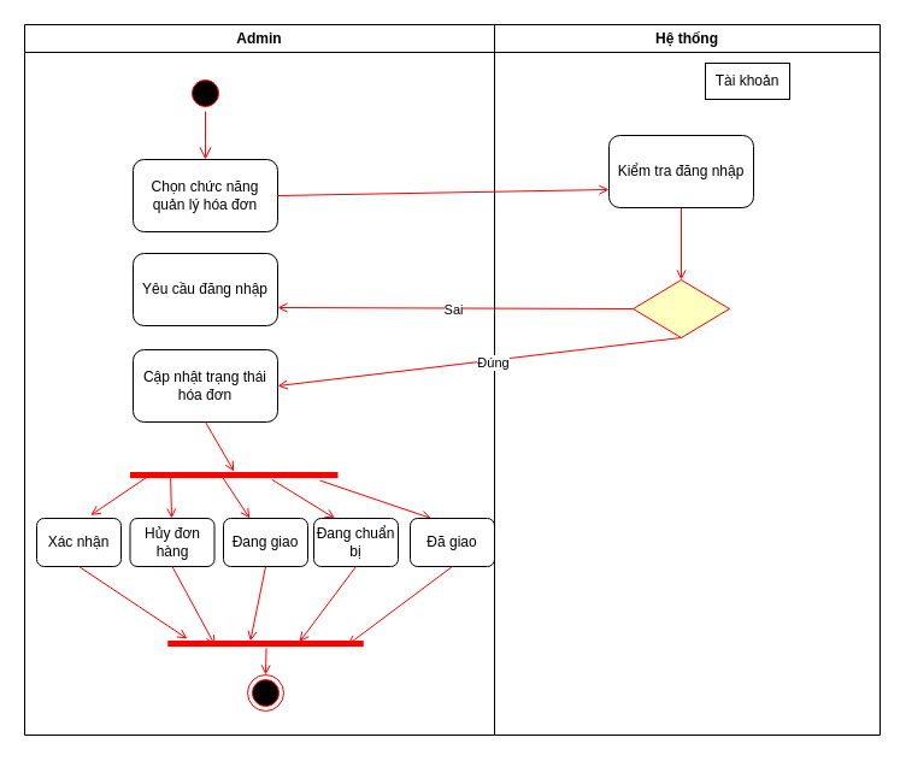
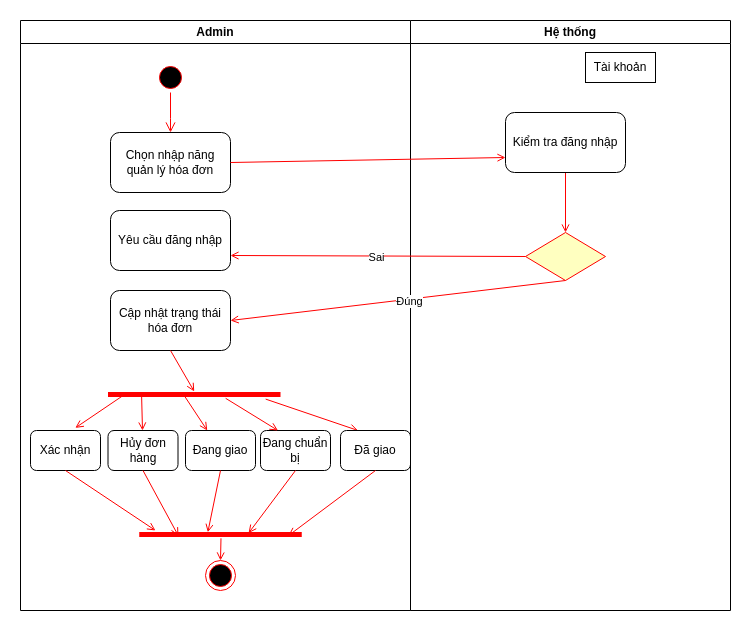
  <mxCell id="0" />
  <mxCell id="1" parent="0" />
  <mxCell id="2" value="Admin" style="swimlane;whiteSpace=wrap;fillColor=#FFFFFF;" parent="1" vertex="1"><mxGeometry x="20" y="20" width="390" height="590" as="geometry" /></mxCell>
  <mxCell id="3" value="" style="ellipse;shape=startState;fillColor=#000000;strokeColor=#ff0000;" parent="2" vertex="1"><mxGeometry x="135" y="42" width="30" height="30" as="geometry" /></mxCell>
  <mxCell id="4" value="" style="edgeStyle=elbowEdgeStyle;elbow=vertical;verticalAlign=bottom;endArrow=open;endSize=8;strokeColor=#FF0000;endFill=1;rounded=0;entryX=0.5;entryY=0;entryDx=0;entryDy=0;exitX=0.5;exitY=1;exitDx=0;exitDy=0;" parent="2" source="3" target="5" edge="1"><mxGeometry x="100" y="40" as="geometry"><mxPoint x="114.5" y="110" as="targetPoint" /><mxPoint x="115.5" y="72" as="sourcePoint" /><Array as="points"><mxPoint x="95" y="98" /></Array></mxGeometry></mxCell>
- <mxCell id="5" value="Chọn chức năng quản lý hóa đơn" style="rounded=1;whiteSpace=wrap;html=1;" parent="2" vertex="1"><mxGeometry x="90" y="112" width="120" height="60" as="geometry" /></mxCell>
+ <mxCell id="5" value="Chọn nhập năng quản lý hóa đơn" style="rounded=1;whiteSpace=wrap;html=1;" parent="2" vertex="1"><mxGeometry x="90" y="112" width="120" height="60" as="geometry" /></mxCell>
  <mxCell id="6" value="Yêu cầu đăng nhập" style="rounded=1;whiteSpace=wrap;html=1;" parent="2" vertex="1"><mxGeometry x="90" y="190" width="120" height="60" as="geometry" /></mxCell>
  <mxCell id="7" value="Cập nhật trạng thái hóa đơn" style="rounded=1;whiteSpace=wrap;html=1;" parent="2" vertex="1"><mxGeometry x="90" y="270" width="120" height="60" as="geometry" /></mxCell>
  <mxCell id="8" value="" style="endArrow=open;strokeColor=#FF0000;endFill=1;rounded=0;exitX=0.5;exitY=1;exitDx=0;exitDy=0;entryX=0.5;entryY=0.125;entryDx=0;entryDy=0;entryPerimeter=0;" parent="2" source="7" target="9" edge="1"><mxGeometry relative="1" as="geometry"><mxPoint x="100" y="395" as="sourcePoint" /><mxPoint x="70" y="343" as="targetPoint" /><Array as="points" /></mxGeometry></mxCell>
  <mxCell id="9" value="" style="line;strokeWidth=5;fillColor=#FF1313;align=left;verticalAlign=middle;spacingTop=-1;spacingLeft=3;spacingRight=3;rotatable=0;labelPosition=right;points=[];portConstraint=eastwest;strokeColor=#FF0000;fontStyle=1" parent="2" vertex="1"><mxGeometry x="87.5" y="370" width="172.5" height="8" as="geometry" /></mxCell>
  <mxCell id="10" value="Xác nhận" style="rounded=1;whiteSpace=wrap;html=1;" parent="2" vertex="1"><mxGeometry x="10" y="410" width="70" height="40" as="geometry" /></mxCell>
  <mxCell id="11" value="Hủy đơn hàng" style="rounded=1;whiteSpace=wrap;html=1;" parent="2" vertex="1"><mxGeometry x="87.5" y="410" width="70" height="40" as="geometry" /></mxCell>
  <mxCell id="12" value="Đang giao" style="rounded=1;whiteSpace=wrap;html=1;" parent="2" vertex="1"><mxGeometry x="165" y="410" width="70" height="40" as="geometry" /></mxCell>
  <mxCell id="13" value="Đang chuẩn bị" style="rounded=1;whiteSpace=wrap;html=1;" parent="2" vertex="1"><mxGeometry x="240" y="410" width="70" height="40" as="geometry" /></mxCell>
  <mxCell id="14" value="" style="endArrow=open;strokeColor=#FF0000;endFill=1;rounded=0;entryX=0.64;entryY=-0.065;entryDx=0;entryDy=0;entryPerimeter=0;exitX=0.098;exitY=0.475;exitDx=0;exitDy=0;exitPerimeter=0;" parent="2" source="9" target="10" edge="1"><mxGeometry relative="1" as="geometry"><mxPoint x="210" y="473" as="sourcePoint" /><mxPoint x="330" y="400" as="targetPoint" /><Array as="points" /></mxGeometry></mxCell>
  <mxCell id="15" value="" style="endArrow=open;strokeColor=#FF0000;endFill=1;rounded=0;exitX=0.195;exitY=0.775;exitDx=0;exitDy=0;exitPerimeter=0;" parent="2" source="9" target="11" edge="1"><mxGeometry relative="1" as="geometry"><mxPoint x="120" y="469" as="sourcePoint" /><mxPoint x="65" y="547" as="targetPoint" /><Array as="points" /></mxGeometry></mxCell>
  <mxCell id="16" value="" style="endArrow=open;strokeColor=#FF0000;endFill=1;rounded=0;exitX=0.437;exitY=0.475;exitDx=0;exitDy=0;exitPerimeter=0;" parent="2" source="9" target="12" edge="1"><mxGeometry relative="1" as="geometry"><mxPoint x="170" y="480" as="sourcePoint" /><mxPoint x="115" y="558" as="targetPoint" /><Array as="points" /></mxGeometry></mxCell>
  <mxCell id="17" value="" style="endArrow=open;strokeColor=#FF0000;endFill=1;rounded=0;exitX=0.682;exitY=0.975;exitDx=0;exitDy=0;exitPerimeter=0;entryX=0.25;entryY=0;entryDx=0;entryDy=0;" parent="2" source="9" target="13" edge="1"><mxGeometry relative="1" as="geometry"><mxPoint x="210" y="480" as="sourcePoint" /><mxPoint x="248" y="563" as="targetPoint" /><Array as="points" /></mxGeometry></mxCell>
  <mxCell id="18" value="" style="endArrow=open;strokeColor=#FF0000;endFill=1;rounded=0;exitX=0.5;exitY=1;exitDx=0;exitDy=0;entryX=0.1;entryY=0;entryDx=0;entryDy=0;entryPerimeter=0;" parent="2" source="10" target="19" edge="1"><mxGeometry relative="1" as="geometry"><mxPoint x="68" y="630" as="sourcePoint" /><mxPoint x="80" y="660" as="targetPoint" /><Array as="points" /></mxGeometry></mxCell>
  <mxCell id="19" value="" style="line;strokeWidth=5;fillColor=#FF1313;align=left;verticalAlign=middle;spacingTop=-1;spacingLeft=3;spacingRight=3;rotatable=0;labelPosition=right;points=[];portConstraint=eastwest;strokeColor=#FF0000;fontStyle=1" parent="2" vertex="1"><mxGeometry x="118.75" y="510" width="162.5" height="8" as="geometry" /></mxCell>
  <mxCell id="20" value="" style="endArrow=open;strokeColor=#FF0000;endFill=1;rounded=0;exitX=0.5;exitY=1;exitDx=0;exitDy=0;entryX=0.241;entryY=0.675;entryDx=0;entryDy=0;entryPerimeter=0;" parent="2" source="11" target="19" edge="1"><mxGeometry relative="1" as="geometry"><mxPoint x="139" y="640" as="sourcePoint" /><mxPoint x="120" y="698" as="targetPoint" /><Array as="points" /></mxGeometry></mxCell>
  <mxCell id="21" value="" style="endArrow=open;strokeColor=#FF0000;endFill=1;rounded=0;exitX=0.5;exitY=1;exitDx=0;exitDy=0;entryX=0.422;entryY=0.225;entryDx=0;entryDy=0;entryPerimeter=0;" parent="2" source="12" target="19" edge="1"><mxGeometry relative="1" as="geometry"><mxPoint x="240" y="630" as="sourcePoint" /><mxPoint x="264" y="683" as="targetPoint" /><Array as="points" /></mxGeometry></mxCell>
  <mxCell id="22" value="" style="endArrow=open;strokeColor=#FF0000;endFill=1;rounded=0;exitX=0.5;exitY=1;exitDx=0;exitDy=0;entryX=0.673;entryY=0.325;entryDx=0;entryDy=0;entryPerimeter=0;" parent="2" source="13" target="19" edge="1"><mxGeometry relative="1" as="geometry"><mxPoint x="191" y="547" as="sourcePoint" /><mxPoint x="215" y="600" as="targetPoint" /><Array as="points" /></mxGeometry></mxCell>
  <mxCell id="23" value="" style="ellipse;html=1;shape=endState;fillColor=#000000;strokeColor=#ff0000;" parent="2" vertex="1"><mxGeometry x="185" y="540" width="30" height="30" as="geometry" /></mxCell>
  <mxCell id="24" value="" style="endArrow=open;strokeColor=#FF0000;endFill=1;rounded=0;exitX=0.503;exitY=0.975;exitDx=0;exitDy=0;exitPerimeter=0;entryX=0.5;entryY=0;entryDx=0;entryDy=0;" parent="2" source="19" target="23" edge="1"><mxGeometry relative="1" as="geometry"><mxPoint x="200" y="682.5" as="sourcePoint" /><mxPoint x="179" y="710" as="targetPoint" /><Array as="points" /></mxGeometry></mxCell>
  <mxCell id="25" value="" style="endArrow=open;strokeColor=#FF0000;endFill=1;rounded=0;exitX=0.914;exitY=1.075;exitDx=0;exitDy=0;exitPerimeter=0;entryX=0.25;entryY=0;entryDx=0;entryDy=0;" parent="2" source="9" target="26" edge="1"><mxGeometry relative="1" as="geometry"><mxPoint x="280" y="370" as="sourcePoint" /><mxPoint x="340" y="402" as="targetPoint" /><Array as="points" /></mxGeometry></mxCell>
  <mxCell id="26" value="Đã giao" style="rounded=1;whiteSpace=wrap;html=1;" parent="2" vertex="1"><mxGeometry x="320" y="410" width="70" height="40" as="geometry" /></mxCell>
  <mxCell id="27" value="" style="endArrow=open;strokeColor=#FF0000;endFill=1;rounded=0;exitX=0.5;exitY=1;exitDx=0;exitDy=0;entryX=0.919;entryY=0.625;entryDx=0;entryDy=0;entryPerimeter=0;" parent="2" source="26" target="19" edge="1"><mxGeometry relative="1" as="geometry"><mxPoint x="285" y="460" as="sourcePoint" /><mxPoint x="280" y="600" as="targetPoint" /><Array as="points" /></mxGeometry></mxCell>
  <mxCell id="28" value="Hệ thống" style="swimlane;whiteSpace=wrap;startSize=23;" parent="1" vertex="1"><mxGeometry x="410" y="20" width="320" height="590" as="geometry" /></mxCell>
  <mxCell id="29" value="" style="endArrow=open;strokeColor=#FF0000;endFill=1;rounded=0;exitX=0.5;exitY=1;exitDx=0;exitDy=0;entryX=0.5;entryY=0;entryDx=0;entryDy=0;" parent="28" source="30" target="31" edge="1"><mxGeometry relative="1" as="geometry"><mxPoint x="126.1" y="121.26" as="sourcePoint" /><mxPoint x="130.0" y="172.0" as="targetPoint" /><Array as="points" /></mxGeometry></mxCell>
  <mxCell id="30" value="Kiểm tra đăng nhập" style="rounded=1;whiteSpace=wrap;html=1;" parent="28" vertex="1"><mxGeometry x="95" y="92" width="120" height="60" as="geometry" /></mxCell>
  <mxCell id="31" value="" style="rhombus;fillColor=#ffffc0;strokeColor=#ff0000;" parent="28" vertex="1"><mxGeometry x="115" y="212" width="80" height="48" as="geometry" /></mxCell>
  <mxCell id="32" value="Tài khoản" style="rounded=0;whiteSpace=wrap;html=1;" parent="28" vertex="1"><mxGeometry x="175" y="32" width="70" height="30" as="geometry" /></mxCell>
  <mxCell id="33" value="" style="endArrow=open;strokeColor=#FF0000;endFill=1;rounded=0;exitX=1;exitY=0.5;exitDx=0;exitDy=0;entryX=0;entryY=0.75;entryDx=0;entryDy=0;" parent="1" source="5" target="30" edge="1"><mxGeometry relative="1" as="geometry"><mxPoint x="310" y="340" as="sourcePoint" /><mxPoint x="514" y="222" as="targetPoint" /><Array as="points" /></mxGeometry></mxCell>
  <mxCell id="34" value="" style="endArrow=open;strokeColor=#FF0000;endFill=1;rounded=0;exitX=0;exitY=0.5;exitDx=0;exitDy=0;entryX=1;entryY=0.75;entryDx=0;entryDy=0;" parent="1" source="31" target="6" edge="1"><mxGeometry relative="1" as="geometry"><mxPoint x="559.5" y="360" as="sourcePoint" /><mxPoint x="300" y="348" as="targetPoint" /></mxGeometry></mxCell>
  <mxCell id="35" value="Sai" style="edgeLabel;html=1;align=center;verticalAlign=middle;resizable=0;points=[];" parent="34" connectable="0" vertex="1"><mxGeometry x="0.01" y="1" relative="1" as="geometry"><mxPoint as="offset" /></mxGeometry></mxCell>
  <mxCell id="36" value="" style="endArrow=open;strokeColor=#FF0000;endFill=1;rounded=0;exitX=0.5;exitY=1;exitDx=0;exitDy=0;entryX=1;entryY=0.5;entryDx=0;entryDy=0;" parent="1" source="31" target="7" edge="1"><mxGeometry relative="1" as="geometry"><mxPoint x="380" y="408" as="sourcePoint" /><mxPoint x="565" y="330" as="targetPoint" /><Array as="points" /></mxGeometry></mxCell>
  <mxCell id="37" value="Đúng" style="edgeLabel;html=1;align=center;verticalAlign=middle;resizable=0;points=[];" parent="36" connectable="0" vertex="1"><mxGeometry x="-0.064" y="2" relative="1" as="geometry"><mxPoint as="offset" /></mxGeometry></mxCell>
